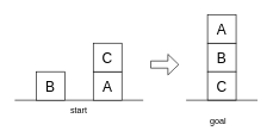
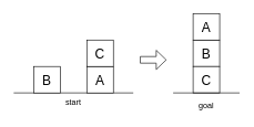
  <mxCell id="0" />
  <mxCell id="1" parent="0" />
  <mxCell id="2" value="" style="endArrow=none;html=1;rounded=0;" parent="1" edge="1"><mxGeometry width="50" height="50" relative="1" as="geometry"><mxPoint x="20" y="140" as="sourcePoint" /><mxPoint x="200" y="140" as="targetPoint" /></mxGeometry></mxCell>
  <mxCell id="3" value="start" style="text;html=1;strokeColor=none;fillColor=none;align=center;verticalAlign=middle;whiteSpace=wrap;rounded=0;" parent="1" vertex="1"><mxGeometry x="90" y="140" width="40" height="30" as="geometry" /></mxCell>
- <mxCell id="4" value="&lt;font style=&quot;font-size: 12px&quot;&gt;goal&lt;/font&gt;" style="text;html=1;strokeColor=none;fillColor=none;align=center;verticalAlign=middle;whiteSpace=wrap;rounded=0;fontSize=20;" parent="1" vertex="1"><mxGeometry x="285" y="150" width="40" height="30" as="geometry" /></mxCell>
+ <mxCell id="4" value="&lt;font style=&quot;font-size: 12px&quot;&gt;goal&lt;/font&gt;" style="text;html=1;strokeColor=none;fillColor=none;align=center;verticalAlign=middle;whiteSpace=wrap;rounded=0;fontSize=20;" parent="1" vertex="1"><mxGeometry x="290" y="140" width="40" height="30" as="geometry" /></mxCell>
  <mxCell id="5" value="" style="group" parent="1" vertex="1" connectable="0"><mxGeometry x="130" y="100" width="40" height="40" as="geometry" /></mxCell>
  <mxCell id="6" value="" style="whiteSpace=wrap;html=1;aspect=fixed;" parent="5" vertex="1"><mxGeometry width="40" height="40" as="geometry" /></mxCell>
  <mxCell id="7" value="&lt;font style=&quot;font-size: 20px&quot;&gt;A&lt;/font&gt;" style="text;html=1;strokeColor=none;fillColor=none;align=center;verticalAlign=middle;whiteSpace=wrap;rounded=0;" parent="5" vertex="1"><mxGeometry width="40" height="40" as="geometry" /></mxCell>
  <mxCell id="8" value="" style="group" parent="1" vertex="1" connectable="0"><mxGeometry x="50" y="100" width="40" height="40" as="geometry" /></mxCell>
  <mxCell id="9" value="" style="whiteSpace=wrap;html=1;aspect=fixed;" parent="8" vertex="1"><mxGeometry width="40" height="40" as="geometry" /></mxCell>
  <mxCell id="10" value="&lt;font style=&quot;font-size: 20px&quot;&gt;B&lt;/font&gt;" style="text;html=1;strokeColor=none;fillColor=none;align=center;verticalAlign=middle;whiteSpace=wrap;rounded=0;" parent="8" vertex="1"><mxGeometry width="40" height="40" as="geometry" /></mxCell>
  <mxCell id="11" value="" style="group;shadow=0;" parent="1" vertex="1" connectable="0"><mxGeometry x="290" y="60" width="40" height="40" as="geometry" /></mxCell>
  <mxCell id="12" value="" style="whiteSpace=wrap;html=1;aspect=fixed;" parent="11" vertex="1"><mxGeometry width="40" height="40" as="geometry" /></mxCell>
  <mxCell id="13" value="&lt;font style=&quot;font-size: 20px&quot;&gt;B&lt;/font&gt;" style="text;html=1;strokeColor=none;fillColor=none;align=center;verticalAlign=middle;whiteSpace=wrap;rounded=0;" parent="11" vertex="1"><mxGeometry width="40" height="40" as="geometry" /></mxCell>
  <mxCell id="14" value="" style="group" parent="1" vertex="1" connectable="0"><mxGeometry x="290" y="100" width="40" height="40" as="geometry" /></mxCell>
  <mxCell id="15" value="" style="whiteSpace=wrap;html=1;aspect=fixed;" parent="14" vertex="1"><mxGeometry width="40" height="40" as="geometry" /></mxCell>
  <mxCell id="16" value="&lt;font style=&quot;font-size: 20px&quot;&gt;C&lt;/font&gt;" style="text;html=1;strokeColor=none;fillColor=none;align=center;verticalAlign=middle;whiteSpace=wrap;rounded=0;" parent="14" vertex="1"><mxGeometry width="40" height="40" as="geometry" /></mxCell>
  <mxCell id="17" value="" style="endArrow=none;html=1;rounded=0;" parent="1" edge="1"><mxGeometry width="50" height="50" relative="1" as="geometry"><mxPoint x="260" y="140" as="sourcePoint" /><mxPoint x="360" y="140" as="targetPoint" /></mxGeometry></mxCell>
  <mxCell id="18" value="" style="shape=flexArrow;endArrow=classic;html=1;rounded=0;strokeColor=default;endWidth=18;endSize=4.67;" parent="1" edge="1"><mxGeometry width="50" height="50" relative="1" as="geometry"><mxPoint x="210" y="90" as="sourcePoint" /><mxPoint x="250" y="90" as="targetPoint" /></mxGeometry></mxCell>
  <mxCell id="19" value="" style="group" parent="1" vertex="1" connectable="0"><mxGeometry x="130" y="60" width="40" height="40" as="geometry" /></mxCell>
  <mxCell id="20" value="" style="whiteSpace=wrap;html=1;aspect=fixed;" parent="19" vertex="1"><mxGeometry width="40" height="40" as="geometry" /></mxCell>
  <mxCell id="21" value="&lt;font style=&quot;font-size: 20px&quot;&gt;C&lt;/font&gt;" style="text;html=1;strokeColor=none;fillColor=none;align=center;verticalAlign=middle;whiteSpace=wrap;rounded=0;" parent="19" vertex="1"><mxGeometry width="40" height="40" as="geometry" /></mxCell>
  <mxCell id="22" value="" style="group;shadow=0;" parent="1" vertex="1" connectable="0"><mxGeometry x="290" y="20" width="40" height="40" as="geometry" /></mxCell>
  <mxCell id="23" value="" style="whiteSpace=wrap;html=1;aspect=fixed;" parent="22" vertex="1"><mxGeometry width="40" height="40" as="geometry" /></mxCell>
  <mxCell id="24" value="&lt;font style=&quot;font-size: 20px&quot;&gt;A&lt;/font&gt;" style="text;html=1;strokeColor=none;fillColor=none;align=center;verticalAlign=middle;whiteSpace=wrap;rounded=0;" parent="22" vertex="1"><mxGeometry width="40" height="40" as="geometry" /></mxCell>
